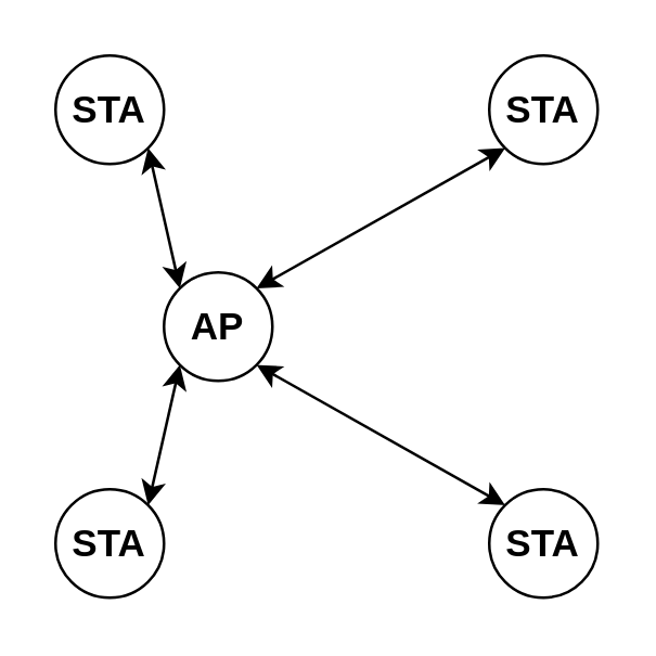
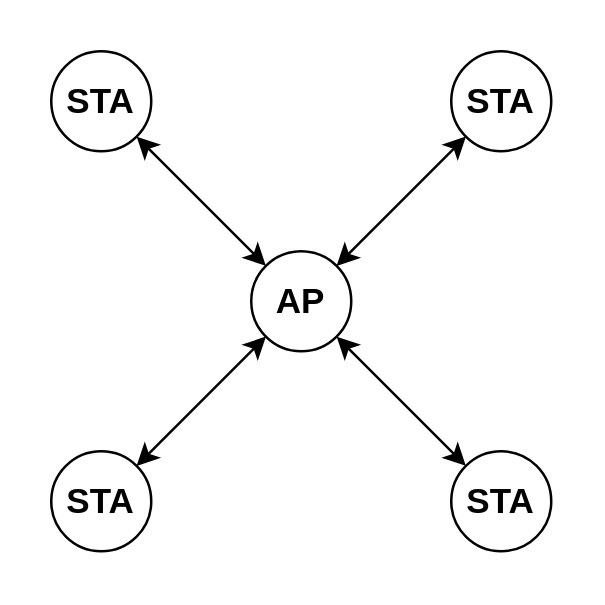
  <mxCell id="0" />
  <mxCell id="1" parent="0" />
  <mxCell id="2" value="&lt;b&gt;&lt;font style=&quot;font-size: 14px&quot;&gt;STA&lt;/font&gt;&lt;/b&gt;" style="ellipse;whiteSpace=wrap;html=1;aspect=fixed;" vertex="1" parent="1"><mxGeometry x="20" y="20" width="40" height="40" as="geometry" /></mxCell>
  <mxCell id="3" value="&lt;b&gt;&lt;font style=&quot;font-size: 14px&quot;&gt;STA&lt;/font&gt;&lt;/b&gt;" style="ellipse;whiteSpace=wrap;html=1;aspect=fixed;" vertex="1" parent="1"><mxGeometry x="180" y="20" width="40" height="40" as="geometry" /></mxCell>
- <mxCell id="4" value="&lt;b&gt;&lt;font style=&quot;font-size: 14px&quot;&gt;AP&lt;/font&gt;&lt;/b&gt;" style="ellipse;whiteSpace=wrap;html=1;aspect=fixed;" vertex="1" parent="1"><mxGeometry x="60" y="100" width="40" height="40" as="geometry" /></mxCell>
+ <mxCell id="4" value="&lt;b&gt;&lt;font style=&quot;font-size: 14px&quot;&gt;AP&lt;/font&gt;&lt;/b&gt;" style="ellipse;whiteSpace=wrap;html=1;aspect=fixed;" vertex="1" parent="1"><mxGeometry x="100" y="100" width="40" height="40" as="geometry" /></mxCell>
  <mxCell id="5" value="&lt;b&gt;&lt;font style=&quot;font-size: 14px&quot;&gt;STA&lt;/font&gt;&lt;/b&gt;" style="ellipse;whiteSpace=wrap;html=1;aspect=fixed;" vertex="1" parent="1"><mxGeometry x="20" y="180" width="40" height="40" as="geometry" /></mxCell>
  <mxCell id="6" value="&lt;b&gt;&lt;font style=&quot;font-size: 14px&quot;&gt;STA&lt;/font&gt;&lt;/b&gt;" style="ellipse;whiteSpace=wrap;html=1;aspect=fixed;" vertex="1" parent="1"><mxGeometry x="180" y="180" width="40" height="40" as="geometry" /></mxCell>
  <mxCell id="7" value="" style="endArrow=classic;startArrow=classic;html=1;entryX=0;entryY=1;entryDx=0;entryDy=0;exitX=1;exitY=0;exitDx=0;exitDy=0;" edge="1" parent="1" source="5" target="4"><mxGeometry width="50" height="50" relative="1" as="geometry"><mxPoint x="75" y="205" as="sourcePoint" /><mxPoint x="125" y="155" as="targetPoint" /></mxGeometry></mxCell>
  <mxCell id="8" value="" style="endArrow=classic;startArrow=classic;html=1;entryX=1;entryY=0;entryDx=0;entryDy=0;exitX=0;exitY=1;exitDx=0;exitDy=0;" edge="1" parent="1" source="3" target="4"><mxGeometry width="50" height="50" relative="1" as="geometry"><mxPoint x="64" y="196" as="sourcePoint" /><mxPoint x="116" y="144" as="targetPoint" /></mxGeometry></mxCell>
  <mxCell id="9" value="" style="endArrow=classic;startArrow=classic;html=1;entryX=1;entryY=1;entryDx=0;entryDy=0;exitX=0;exitY=0;exitDx=0;exitDy=0;" edge="1" parent="1" source="6" target="4"><mxGeometry width="50" height="50" relative="1" as="geometry"><mxPoint x="196" y="64" as="sourcePoint" /><mxPoint x="144" y="116" as="targetPoint" /></mxGeometry></mxCell>
  <mxCell id="10" value="" style="endArrow=classic;startArrow=classic;html=1;entryX=0;entryY=0;entryDx=0;entryDy=0;exitX=1;exitY=1;exitDx=0;exitDy=0;" edge="1" parent="1" source="2" target="4"><mxGeometry width="50" height="50" relative="1" as="geometry"><mxPoint x="206" y="74" as="sourcePoint" /><mxPoint x="154" y="126" as="targetPoint" /></mxGeometry></mxCell>
